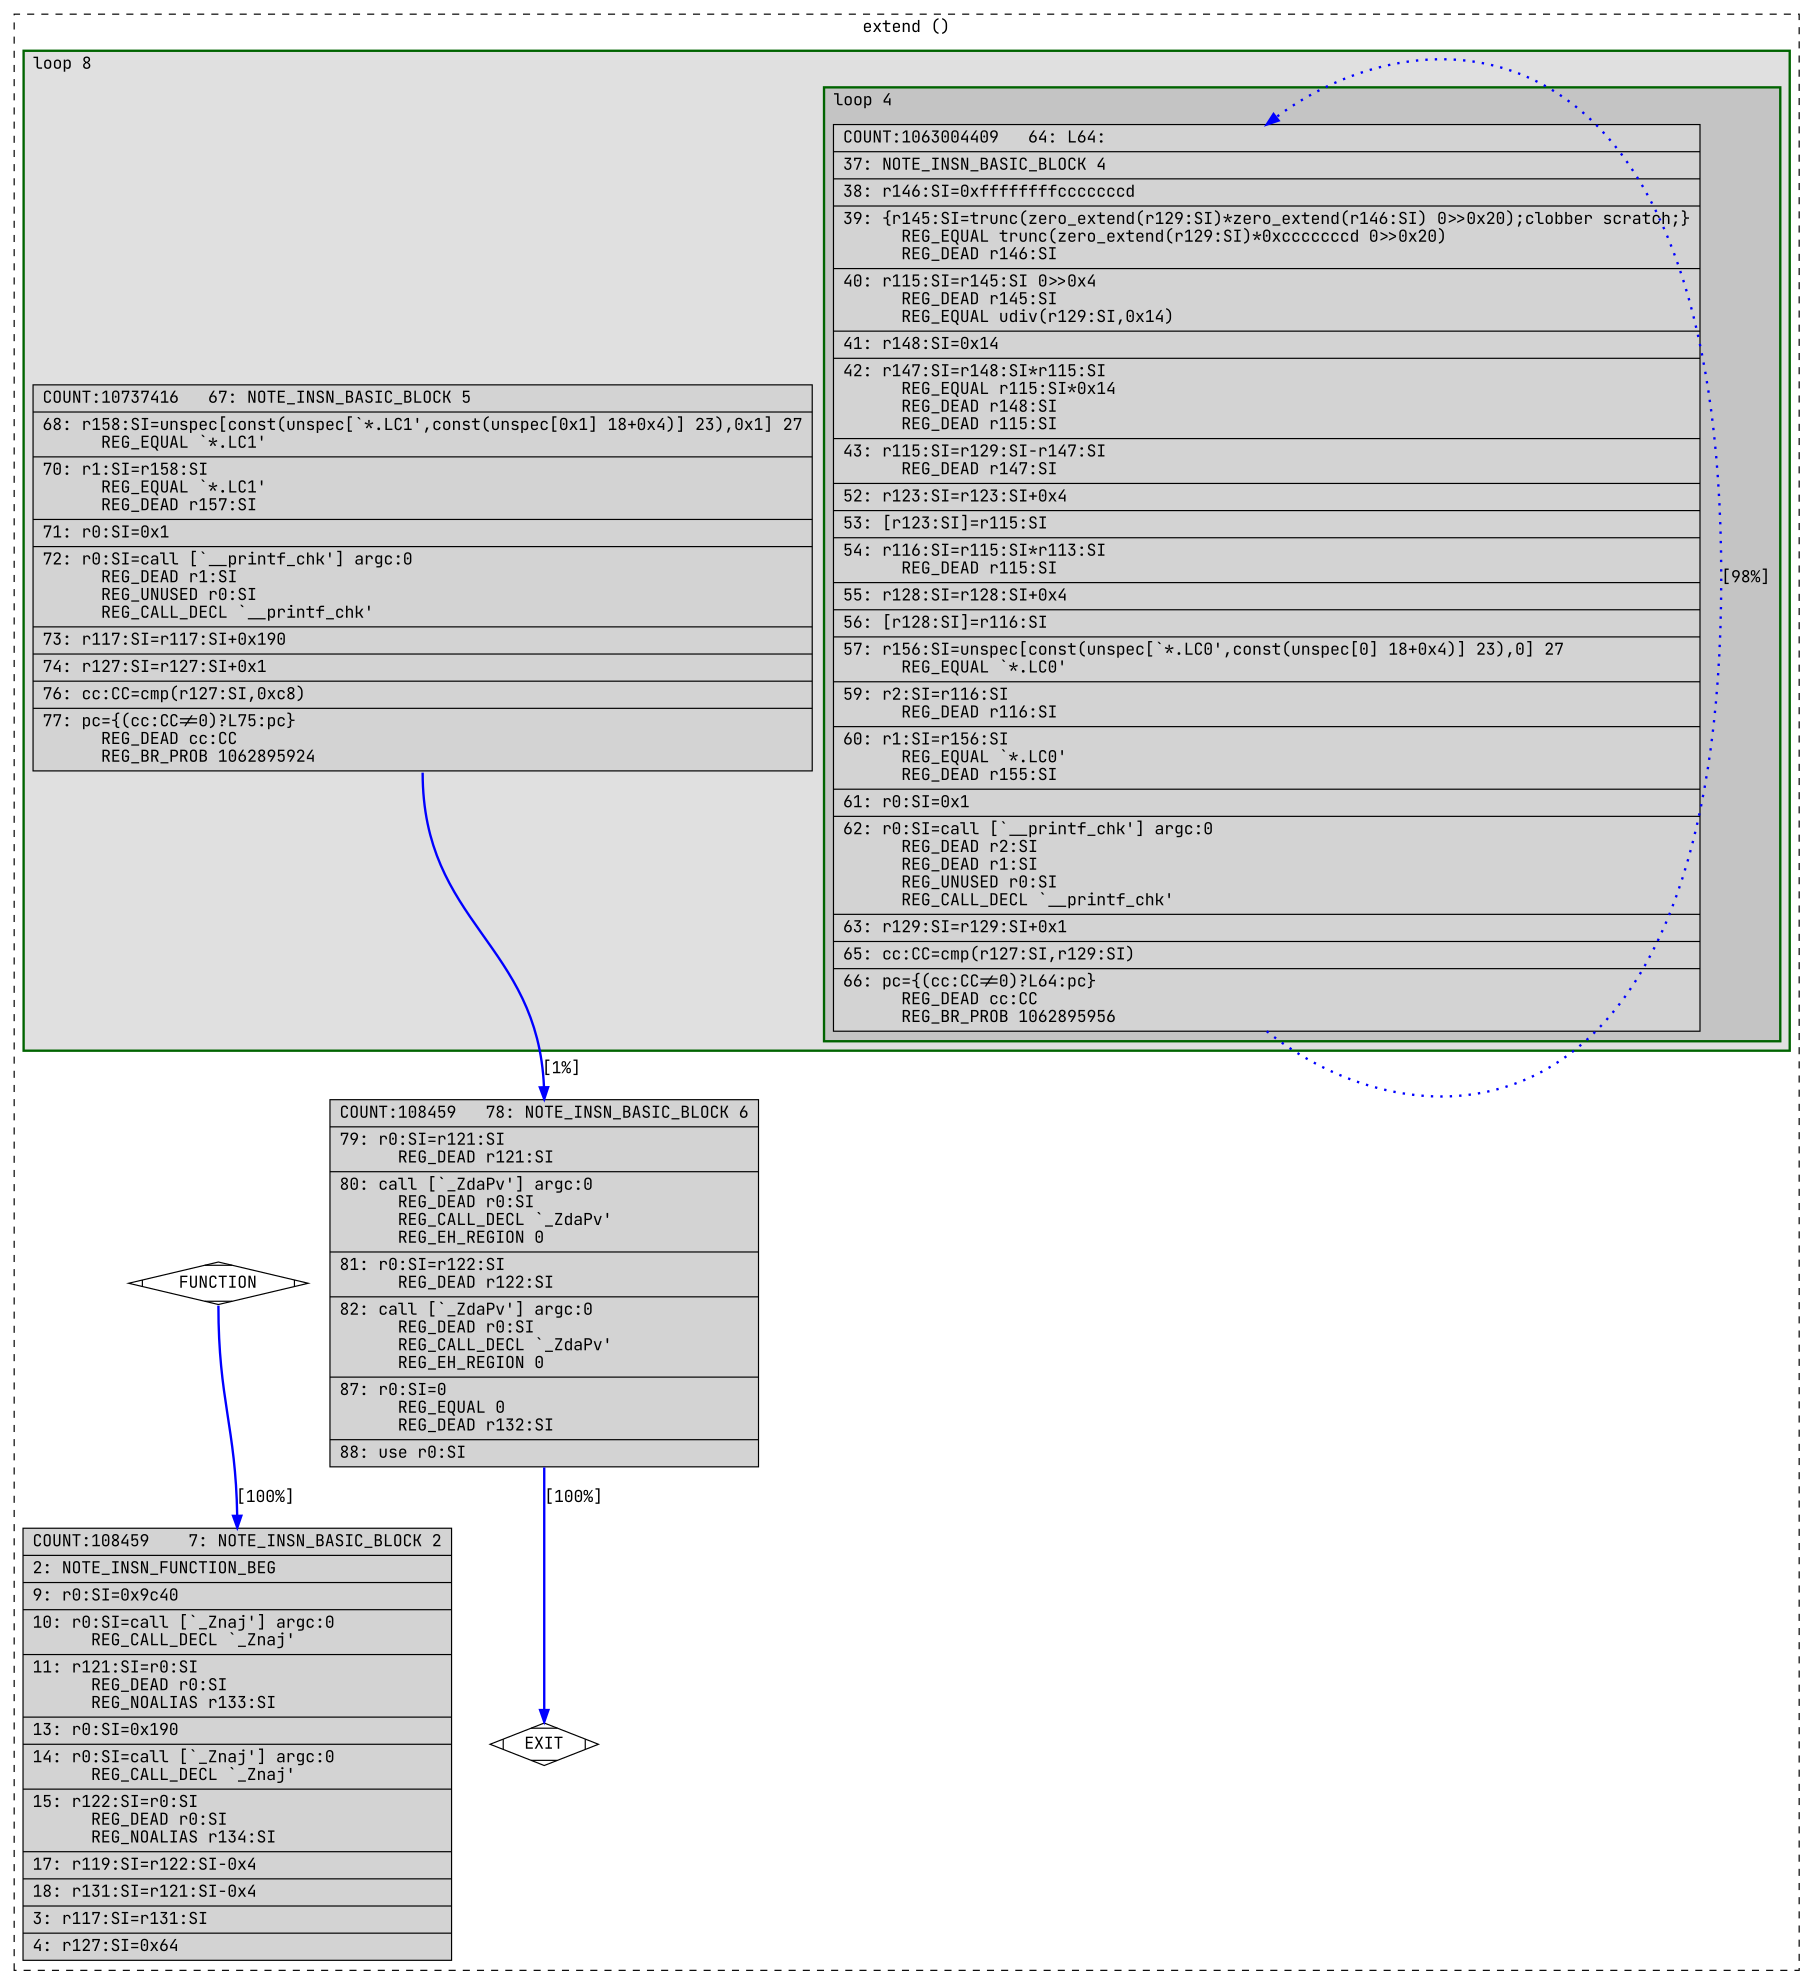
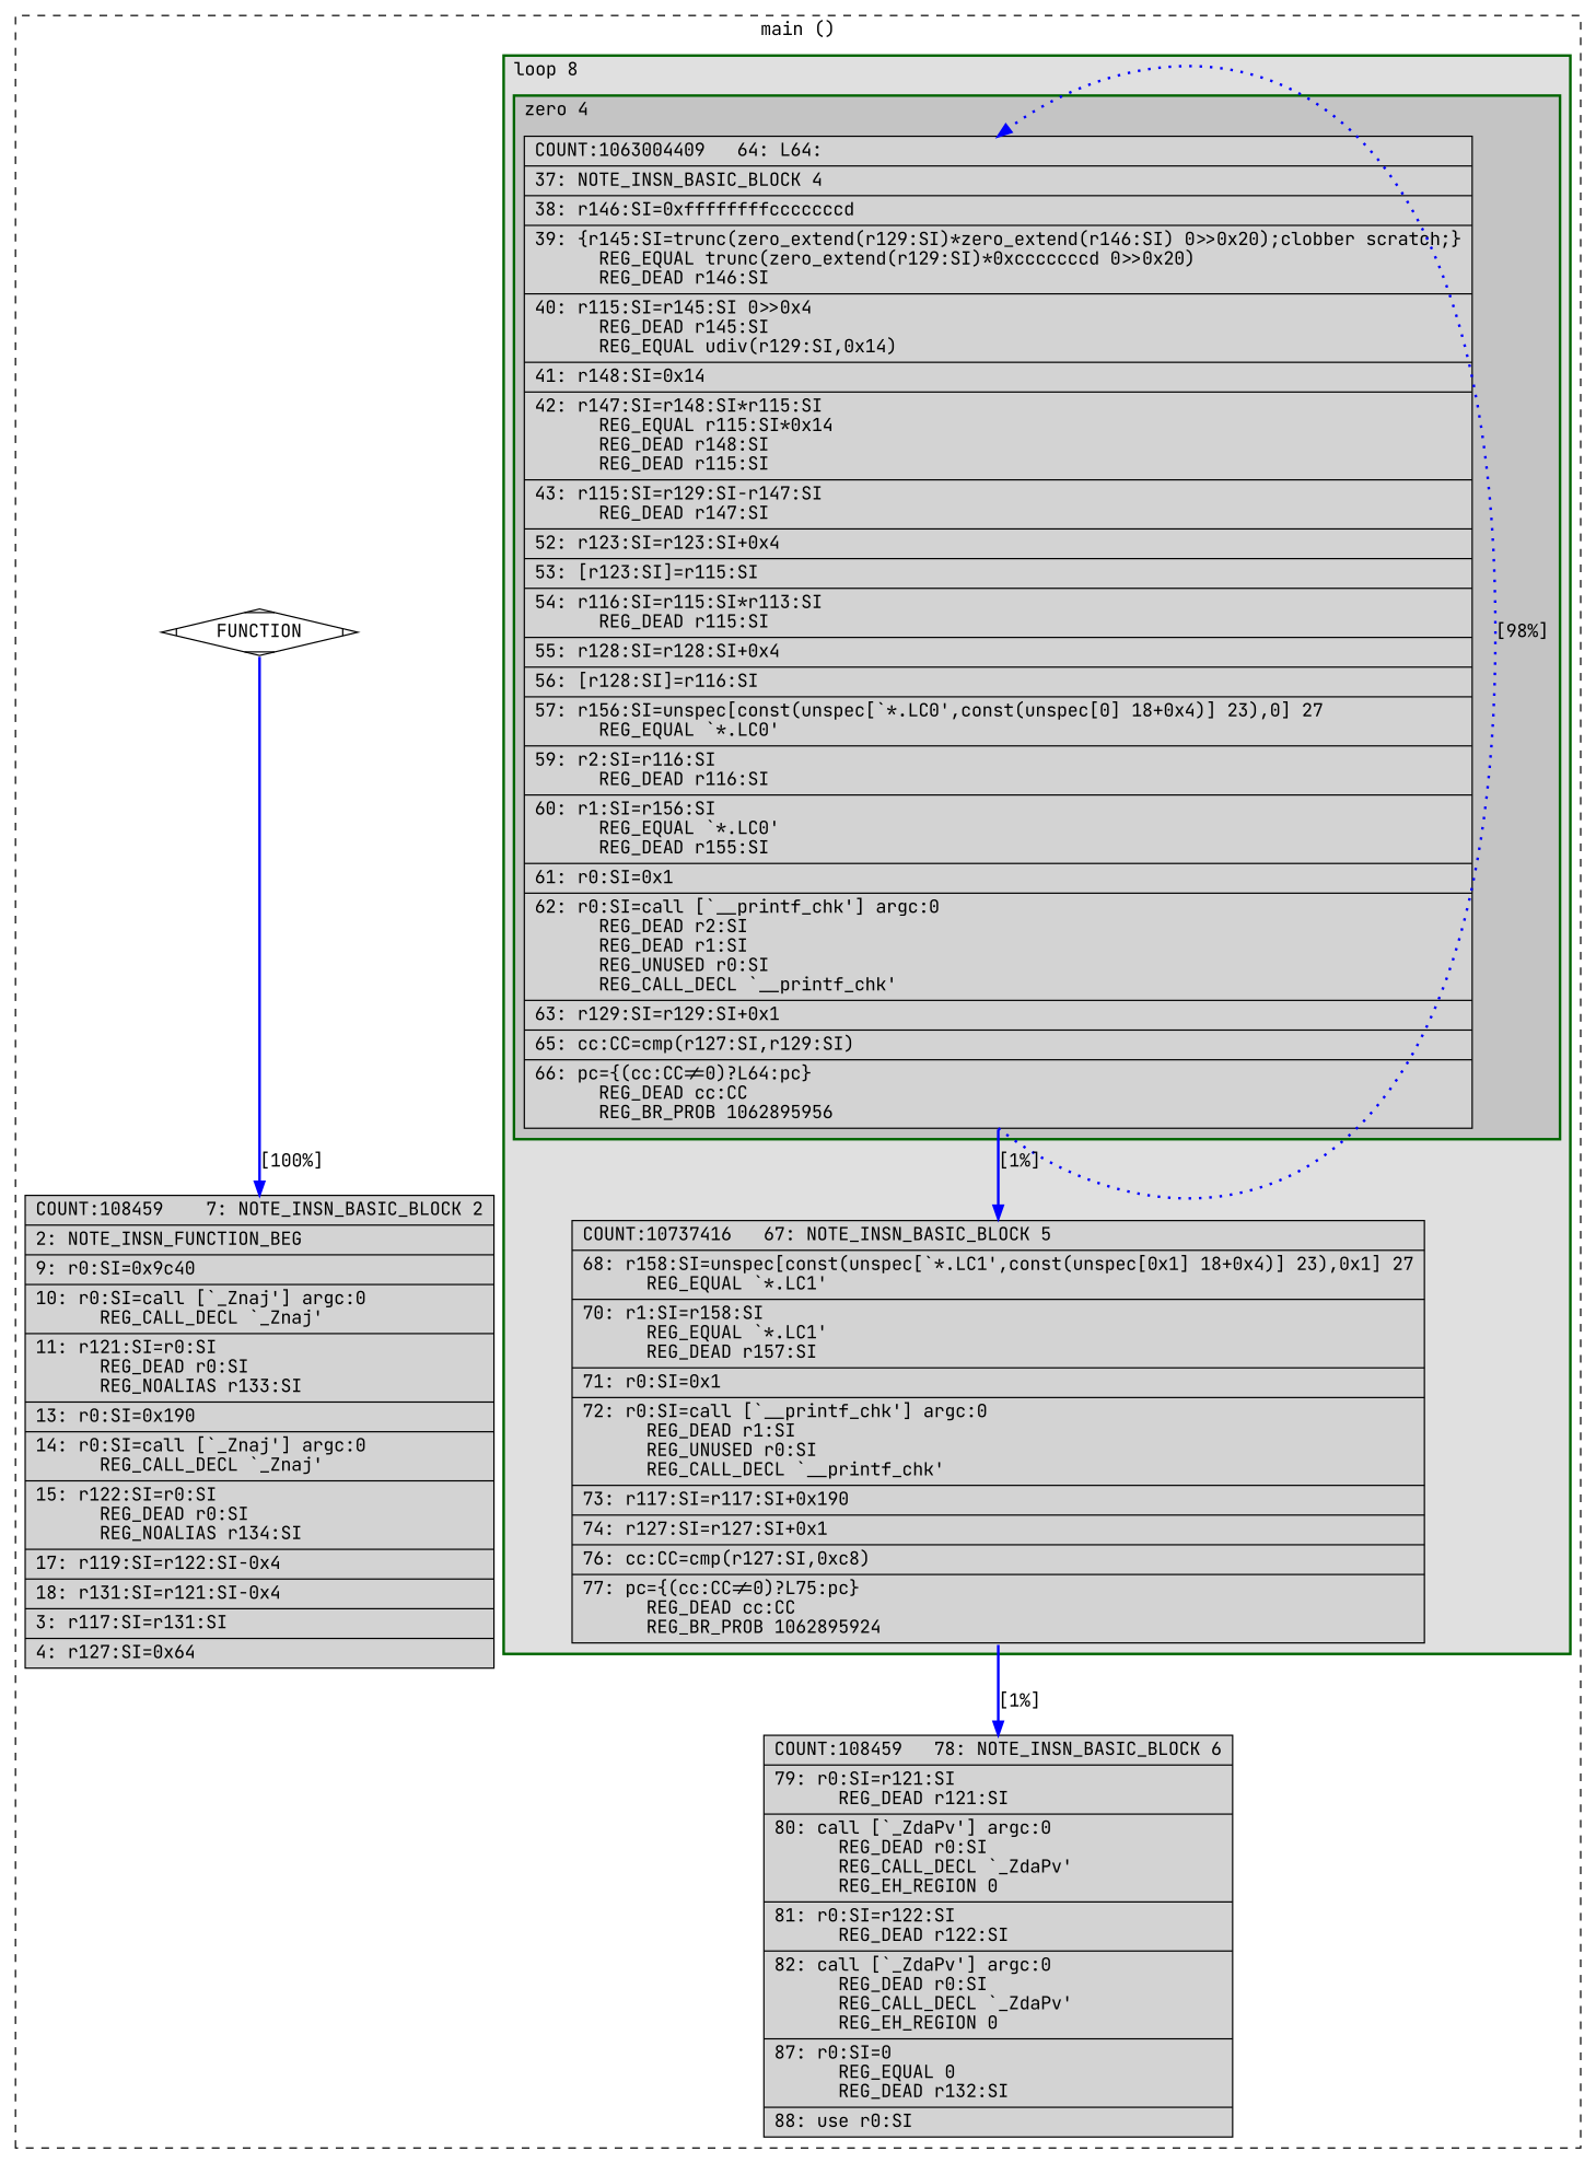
  digraph {
    fontname="JetBrains Mono"
    node [fillcolor=lightgrey fontname="JetBrains Mono" shape=record style=filled]
    edge [color=blue constraint=true fontname="JetBrains Mono" headport=n style="solid,bold" tailport=s weight=100]
    n1 [label="{COUNT:1063004409\ \ \ 64:\ L64:\l|\ \ \ 37:\ NOTE_INSN_BASIC_BLOCK\ 4\l|\ \ \ 38:\ r146:SI=0xffffffffcccccccd\l|\ \ \ 39:\ \{r145:SI=trunc(zero_extend(r129:SI)*zero_extend(r146:SI)\ 0\>\>0x20);clobber\ scratch;\}\l\ \ \ \ \ \ REG_EQUAL\ trunc(zero_extend(r129:SI)*0xcccccccd\ 0\>\>0x20)\l\ \ \ \ \ \ REG_DEAD\ r146:SI\l|\ \ \ 40:\ r115:SI=r145:SI\ 0\>\>0x4\l\ \ \ \ \ \ REG_DEAD\ r145:SI\l\ \ \ \ \ \ REG_EQUAL\ udiv(r129:SI,0x14)\l|\ \ \ 41:\ r148:SI=0x14\l|\ \ \ 42:\ r147:SI=r148:SI*r115:SI\l\ \ \ \ \ \ REG_EQUAL\ r115:SI*0x14\l\ \ \ \ \ \ REG_DEAD\ r148:SI\l\ \ \ \ \ \ REG_DEAD\ r115:SI\l|\ \ \ 43:\ r115:SI=r129:SI-r147:SI\l\ \ \ \ \ \ REG_DEAD\ r147:SI\l|\ \ \ 52:\ r123:SI=r123:SI+0x4\l|\ \ \ 53:\ [r123:SI]=r115:SI\l|\ \ \ 54:\ r116:SI=r115:SI*r113:SI\l\ \ \ \ \ \ REG_DEAD\ r115:SI\l|\ \ \ 55:\ r128:SI=r128:SI+0x4\l|\ \ \ 56:\ [r128:SI]=r116:SI\l|\ \ \ 57:\ r156:SI=unspec[const(unspec[`*.LC0',const(unspec[0]\ 18+0x4)]\ 23),0]\ 27\l\ \ \ \ \ \ REG_EQUAL\ `*.LC0'\l|\ \ \ 59:\ r2:SI=r116:SI\l\ \ \ \ \ \ REG_DEAD\ r116:SI\l|\ \ \ 60:\ r1:SI=r156:SI\l\ \ \ \ \ \ REG_EQUAL\ `*.LC0'\l\ \ \ \ \ \ REG_DEAD\ r155:SI\l|\ \ \ 61:\ r0:SI=0x1\l|\ \ \ 62:\ r0:SI=call\ [`__printf_chk']\ argc:0\l\ \ \ \ \ \ REG_DEAD\ r2:SI\l\ \ \ \ \ \ REG_DEAD\ r1:SI\l\ \ \ \ \ \ REG_UNUSED\ r0:SI\l\ \ \ \ \ \ REG_CALL_DECL\ `__printf_chk'\l|\ \ \ 63:\ r129:SI=r129:SI+0x1\l|\ \ \ 65:\ cc:CC=cmp(r127:SI,r129:SI)\l|\ \ \ 66:\ pc=\{(cc:CC!=0)?L64:pc\}\l\ \ \ \ \ \ REG_DEAD\ cc:CC\l\ \ \ \ \ \ REG_BR_PROB\ 1062895956\l}"]
    n2 [label="{COUNT:10737416\ \ \ 67:\ NOTE_INSN_BASIC_BLOCK\ 5\l|\ \ \ 68:\ r158:SI=unspec[const(unspec[`*.LC1',const(unspec[0x1]\ 18+0x4)]\ 23),0x1]\ 27\l\ \ \ \ \ \ REG_EQUAL\ `*.LC1'\l|\ \ \ 70:\ r1:SI=r158:SI\l\ \ \ \ \ \ REG_EQUAL\ `*.LC1'\l\ \ \ \ \ \ REG_DEAD\ r157:SI\l|\ \ \ 71:\ r0:SI=0x1\l|\ \ \ 72:\ r0:SI=call\ [`__printf_chk']\ argc:0\l\ \ \ \ \ \ REG_DEAD\ r1:SI\l\ \ \ \ \ \ REG_UNUSED\ r0:SI\l\ \ \ \ \ \ REG_CALL_DECL\ `__printf_chk'\l|\ \ \ 73:\ r117:SI=r117:SI+0x190\l|\ \ \ 74:\ r127:SI=r127:SI+0x1\l|\ \ \ 76:\ cc:CC=cmp(r127:SI,0xc8)\l|\ \ \ 77:\ pc=\{(cc:CC!=0)?L75:pc\}\l\ \ \ \ \ \ REG_DEAD\ cc:CC\l\ \ \ \ \ \ REG_BR_PROB\ 1062895924\l}"]
    n3 [label="{COUNT:108459\ \ \ 78:\ NOTE_INSN_BASIC_BLOCK\ 6\l|\ \ \ 79:\ r0:SI=r121:SI\l\ \ \ \ \ \ REG_DEAD\ r121:SI\l|\ \ \ 80:\ call\ [`_ZdaPv']\ argc:0\l\ \ \ \ \ \ REG_DEAD\ r0:SI\l\ \ \ \ \ \ REG_CALL_DECL\ `_ZdaPv'\l\ \ \ \ \ \ REG_EH_REGION\ 0\l|\ \ \ 81:\ r0:SI=r122:SI\l\ \ \ \ \ \ REG_DEAD\ r122:SI\l|\ \ \ 82:\ call\ [`_ZdaPv']\ argc:0\l\ \ \ \ \ \ REG_DEAD\ r0:SI\l\ \ \ \ \ \ REG_CALL_DECL\ `_ZdaPv'\l\ \ \ \ \ \ REG_EH_REGION\ 0\l|\ \ \ 87:\ r0:SI=0\l\ \ \ \ \ \ REG_EQUAL\ 0\l\ \ \ \ \ \ REG_DEAD\ r132:SI\l|\ \ \ 88:\ use\ r0:SI\l}"]
    n4 [fillcolor=white label=FUNCTION shape=Mdiamond]
-   n5 [fillcolor=white label=EXIT shape=Mdiamond]
    n6 [label="{COUNT:108459\ \ \ \ 7:\ NOTE_INSN_BASIC_BLOCK\ 2\l|\ \ \ \ 2:\ NOTE_INSN_FUNCTION_BEG\l|\ \ \ \ 9:\ r0:SI=0x9c40\l|\ \ \ 10:\ r0:SI=call\ [`_Znaj']\ argc:0\l\ \ \ \ \ \ REG_CALL_DECL\ `_Znaj'\l|\ \ \ 11:\ r121:SI=r0:SI\l\ \ \ \ \ \ REG_DEAD\ r0:SI\l\ \ \ \ \ \ REG_NOALIAS\ r133:SI\l|\ \ \ 13:\ r0:SI=0x190\l|\ \ \ 14:\ r0:SI=call\ [`_Znaj']\ argc:0\l\ \ \ \ \ \ REG_CALL_DECL\ `_Znaj'\l|\ \ \ 15:\ r122:SI=r0:SI\l\ \ \ \ \ \ REG_DEAD\ r0:SI\l\ \ \ \ \ \ REG_NOALIAS\ r134:SI\l|\ \ \ 17:\ r119:SI=r122:SI-0x4\l|\ \ \ 18:\ r131:SI=r121:SI-0x4\l|\ \ \ \ 3:\ r117:SI=r131:SI\l|\ \ \ \ 4:\ r127:SI=0x64\l}"]
    subgraph cluster_1 {
      color=black
-     label="extend ()"
+     label="main ()"
      style=dashed
      n3
      n4
-     n5
      n6
      subgraph cluster_2 {
        color=darkgreen
        fillcolor=grey88
        label="loop 8"
        labeljust=l
        penwidth=2
        style=filled
        n2
        subgraph cluster_3 {
          color=darkgreen
          fillcolor=grey77
-         label="loop 4"
+         label="zero 4"
          labeljust=l
          penwidth=2
          style=filled
          n1
        }
      }
    }
    n1 -> n1 [constraint=false label="[98%]" style="dotted,bold" weight=10]
+   n1 -> n2 [label="[1%]"]
    n2 -> n3 [label="[1%]"]
-   n3 -> n5 [label="[100%]"]
-   n4 -> n5 [style=invis color="" weight=""]
    n4 -> n6 [label="[100%]"]
  }
